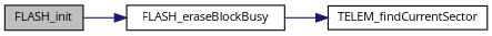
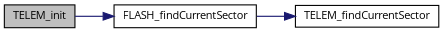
  digraph {
    fontname="Open Sans"
    rankdir=LR
    node [color=black fillcolor=white fontname="Open Sans" fontsize=10 shape=record style=filled]
    edge [color=midnightblue fontname="Open Sans" fontsize=10 labelfontname=Helvetica labelfontsize=10 style=solid]
-   n1 [fillcolor=grey75 fontcolor=black height=0.2 label=FLASH_init width=0.4]
-   n2 [height=0.2 label=FLASH_eraseBlockBusy width=0.4]
+   n1 [fillcolor=grey75 fontcolor=black height=0.2 label=TELEM_init width=0.4]
+   n2 [height=0.2 label=FLASH_findCurrentSector width=0.4]
    n3 [height=0.2 label=TELEM_findCurrentSector width=0.4]
    n1 -> n2
    n2 -> n3
  }
